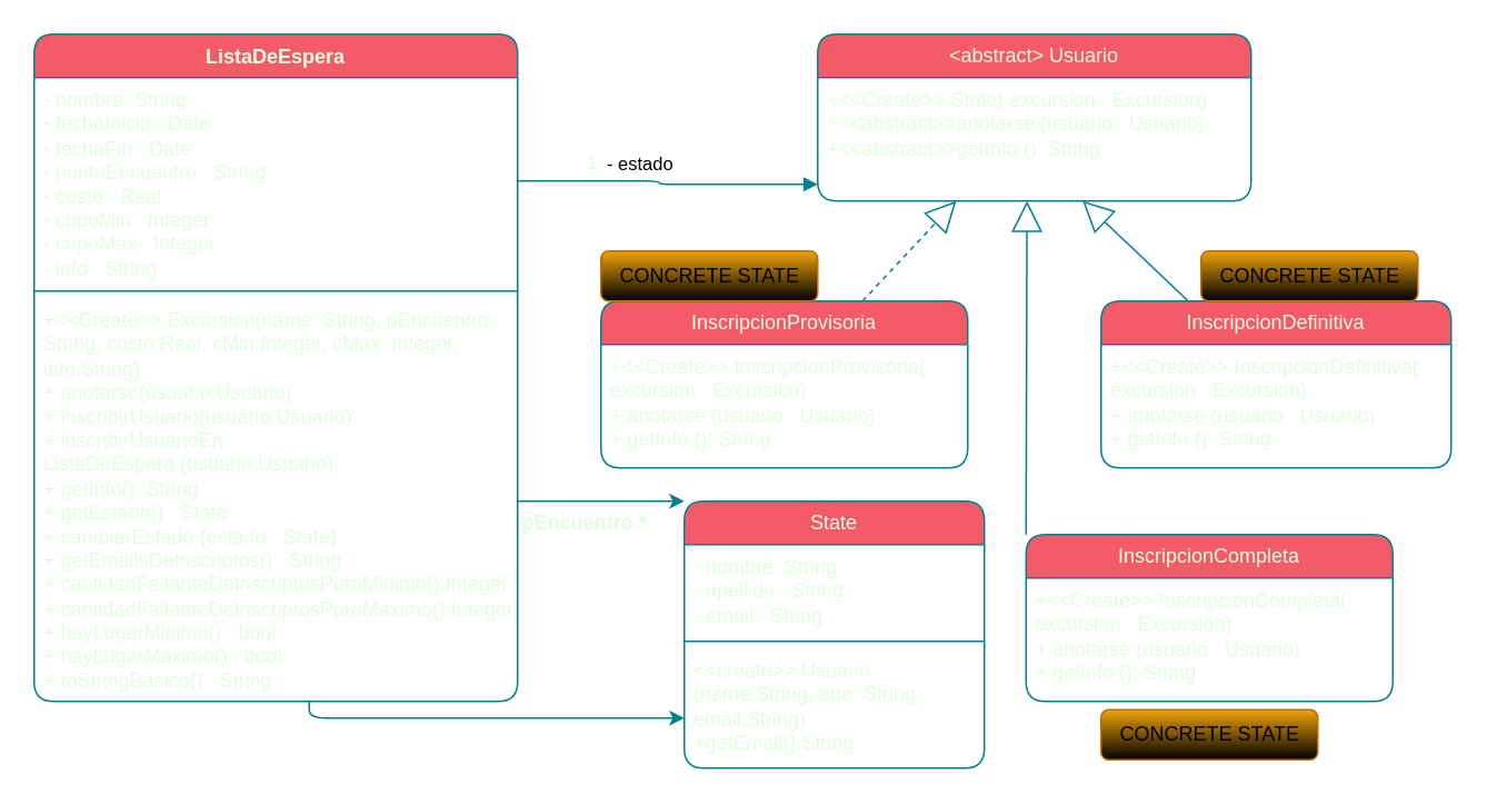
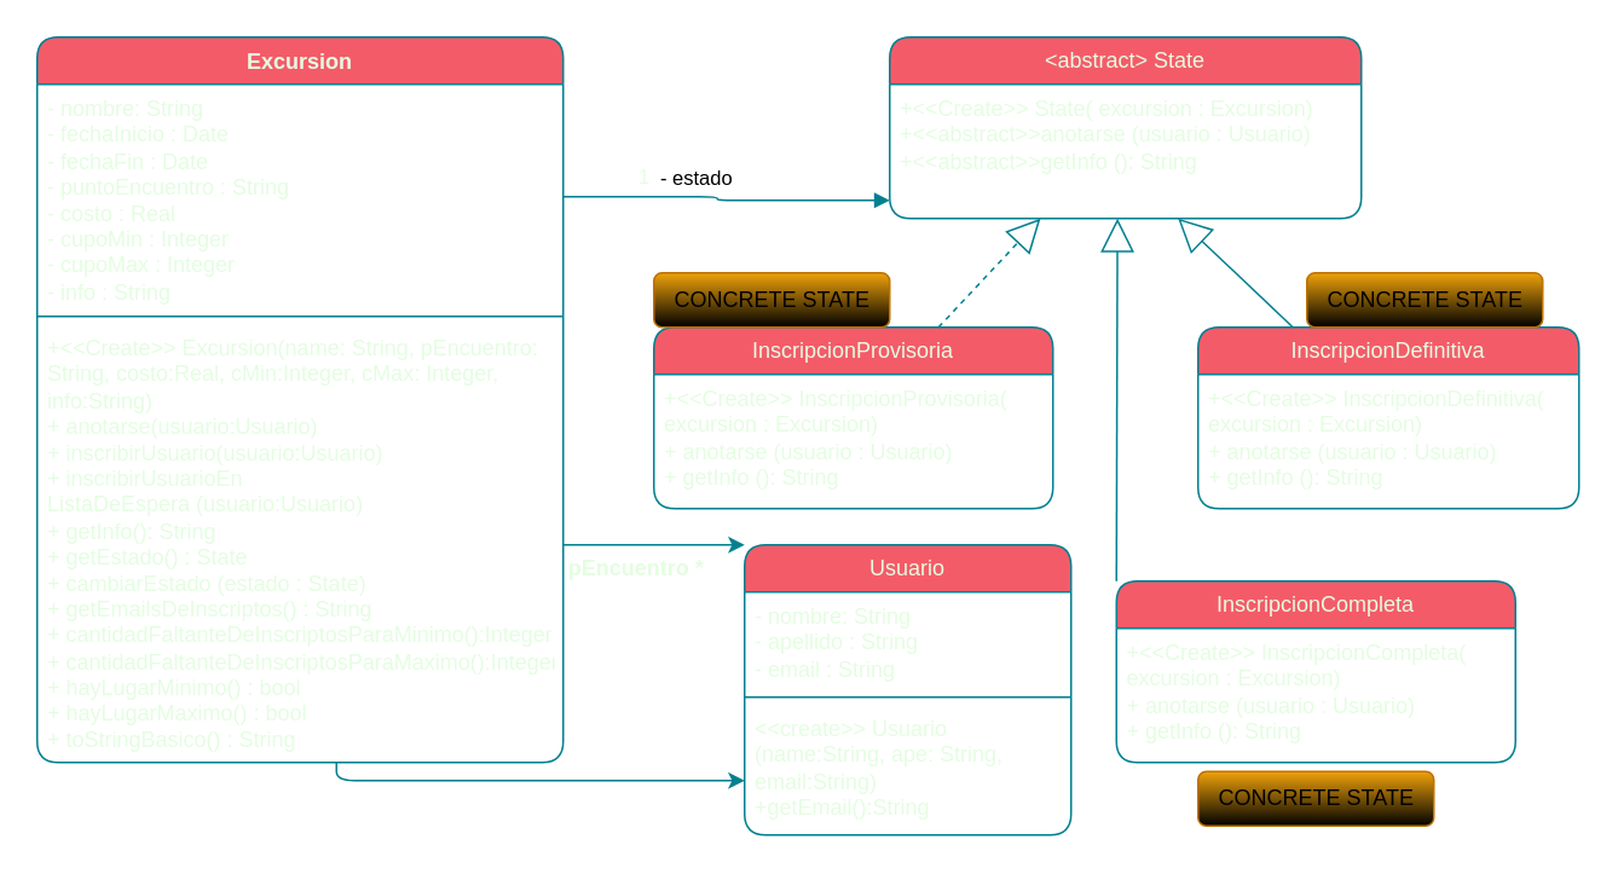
  <mxCell id="0" />
  <mxCell id="1" parent="0" />
- <mxCell id="2" value="ListaDeEspera" style="swimlane;fontStyle=1;align=center;verticalAlign=top;childLayout=stackLayout;horizontal=1;startSize=26;horizontalStack=0;resizeParent=1;resizeParentMax=0;resizeLast=0;collapsible=1;marginBottom=0;whiteSpace=wrap;html=1;fillColor=#F45B69;fontColor=#E4FDE1;strokeColor=#028090;rounded=1;labelBackgroundColor=none;swimlaneFillColor=default;" parent="1" vertex="1"><mxGeometry x="20" y="20" width="290" height="400" as="geometry" /></mxCell>
+ <mxCell id="2" value="Excursion" style="swimlane;fontStyle=1;align=center;verticalAlign=top;childLayout=stackLayout;horizontal=1;startSize=26;horizontalStack=0;resizeParent=1;resizeParentMax=0;resizeLast=0;collapsible=1;marginBottom=0;whiteSpace=wrap;html=1;fillColor=#F45B69;fontColor=#E4FDE1;strokeColor=#028090;rounded=1;labelBackgroundColor=none;swimlaneFillColor=default;" parent="1" vertex="1"><mxGeometry x="20" y="20" width="290" height="400" as="geometry" /></mxCell>
  <mxCell id="3" value="- nombre: String&lt;div&gt;&lt;span style=&quot;background-color: initial;&quot;&gt;- fechaInicio : Date&lt;/span&gt;&lt;br&gt;&lt;/div&gt;&lt;div&gt;- fechaFin : Date&lt;/div&gt;&lt;div&gt;- puntoEncuentro : String&lt;/div&gt;&lt;div&gt;- costo : Real&lt;/div&gt;&lt;div&gt;- cupoMin : Integer&lt;/div&gt;&lt;div&gt;- cupoMax : Integer&lt;/div&gt;&lt;div&gt;- info : String&lt;/div&gt;" style="text;strokeColor=none;fillColor=none;align=left;verticalAlign=top;spacingLeft=4;spacingRight=4;overflow=hidden;rotatable=0;points=[[0,0.5],[1,0.5]];portConstraint=eastwest;whiteSpace=wrap;html=1;rounded=1;labelBackgroundColor=none;fontColor=#E4FDE1;" parent="2" vertex="1"><mxGeometry y="26" width="290" height="124" as="geometry" /></mxCell>
  <mxCell id="4" value="" style="line;strokeWidth=1;fillColor=none;align=left;verticalAlign=middle;spacingTop=-1;spacingLeft=3;spacingRight=3;rotatable=0;labelPosition=right;points=[];portConstraint=eastwest;strokeColor=#028090;rounded=1;labelBackgroundColor=none;fontColor=#E4FDE1;" parent="2" vertex="1"><mxGeometry y="150" width="290" height="8" as="geometry" /></mxCell>
  <mxCell id="5" value="+&amp;lt;&amp;lt;Create&amp;gt;&amp;gt; Excursion(name: String, pEncuentro: String, costo:Real, cMin:Integer, cMax: Integer, info:String)&lt;div&gt;+ anotarse(usuario:Usuario)&lt;/div&gt;&lt;div&gt;+ inscribirUsuario&lt;span style=&quot;background-color: initial;&quot;&gt;(usuario:Usuario)&lt;/span&gt;&lt;/div&gt;&lt;div&gt;+ inscribirUsuarioEn ListaDeEspera&amp;nbsp;&lt;span style=&quot;background-color: initial;&quot;&gt;(usuario:Usuario)&lt;/span&gt;&lt;span style=&quot;background-color: initial;&quot;&gt;&lt;br&gt;&lt;/span&gt;&lt;/div&gt;&lt;div&gt;+ getInfo(): String&lt;/div&gt;&lt;div&gt;&lt;span style=&quot;background-color: initial;&quot;&gt;+ getEstado() : State&lt;/span&gt;&lt;br&gt;&lt;/div&gt;&lt;div&gt;+ cambiarEstado (estado : State)&lt;/div&gt;&lt;div&gt;&lt;span style=&quot;background-color: initial;&quot;&gt;+ getEmailsDeInscriptos() : String&lt;/span&gt;&lt;br&gt;&lt;/div&gt;&lt;div&gt;&lt;span style=&quot;background-color: initial;&quot;&gt;+&amp;nbsp;&lt;/span&gt;&lt;span style=&quot;background-color: initial;&quot;&gt;cantidadFaltanteDeInscriptosParaMinimo():Integer&lt;/span&gt;&lt;br&gt;&lt;/div&gt;&lt;div&gt;&lt;span style=&quot;background-color: initial;&quot;&gt;+&amp;nbsp;&lt;/span&gt;&lt;span style=&quot;background-color: initial;&quot;&gt;cantidadFaltanteDeInscriptosParaMaximo():Integer&lt;/span&gt;&lt;br&gt;&lt;/div&gt;&lt;div&gt;+ hayLugarMinimo() : bool&lt;br&gt;&lt;/div&gt;&lt;div&gt;&lt;span style=&quot;background-color: initial;&quot;&gt;+ hayLugarMaximo() : bool&lt;/span&gt;&lt;/div&gt;&lt;div&gt;+ toStringBasico() : String&lt;/div&gt;&lt;div style=&quot;background-color:#2f2f2f;padding:0px 0px 0px 2px;&quot;&gt;&lt;div style=&quot;color: rgb(170, 170, 170); font-family: Consolas; font-size: 10pt; white-space: pre;&quot;&gt;&lt;p style=&quot;background-color:#373737;margin:0;&quot;&gt;&lt;span style=&quot;color:#d9e8f7;&quot;&gt;&lt;/span&gt;&lt;/p&gt;&lt;/div&gt;&lt;/div&gt;" style="text;strokeColor=none;fillColor=none;align=left;verticalAlign=top;spacingLeft=4;spacingRight=4;overflow=hidden;rotatable=0;points=[[0,0.5],[1,0.5]];portConstraint=eastwest;whiteSpace=wrap;html=1;rounded=1;labelBackgroundColor=none;fontColor=#E4FDE1;" parent="2" vertex="1"><mxGeometry y="158" width="290" height="242" as="geometry" /></mxCell>
- <mxCell id="6" value="&amp;lt;abstract&amp;gt; Usuario" style="swimlane;fontStyle=0;childLayout=stackLayout;horizontal=1;startSize=26;fillColor=#F45B69;horizontalStack=0;resizeParent=1;resizeParentMax=0;resizeLast=0;collapsible=1;marginBottom=0;whiteSpace=wrap;html=1;fontColor=#E4FDE1;strokeColor=#028090;rounded=1;labelBackgroundColor=none;swimlaneFillColor=default;" parent="1" vertex="1"><mxGeometry x="490" y="20" width="260" height="100" as="geometry" /></mxCell>
+ <mxCell id="6" value="&amp;lt;abstract&amp;gt; State" style="swimlane;fontStyle=0;childLayout=stackLayout;horizontal=1;startSize=26;fillColor=#F45B69;horizontalStack=0;resizeParent=1;resizeParentMax=0;resizeLast=0;collapsible=1;marginBottom=0;whiteSpace=wrap;html=1;fontColor=#E4FDE1;strokeColor=#028090;rounded=1;labelBackgroundColor=none;swimlaneFillColor=default;" parent="1" vertex="1"><mxGeometry x="490" y="20" width="260" height="100" as="geometry" /></mxCell>
  <mxCell id="7" value="+&amp;lt;&amp;lt;Create&amp;gt;&amp;gt; State( excursion : Excursion)&lt;div&gt;+&amp;lt;&amp;lt;abstract&amp;gt;&amp;gt;anotarse (usuario : Usuario)&lt;/div&gt;&lt;div&gt;+&lt;span style=&quot;background-color: initial;&quot;&gt;&amp;lt;&amp;lt;abstract&amp;gt;&amp;gt;&lt;/span&gt;&lt;span style=&quot;background-color: initial;&quot;&gt;getInfo (): String&lt;/span&gt;&lt;/div&gt;&lt;div&gt;&lt;br&gt;&lt;/div&gt;&lt;div style=&quot;background-color:#2f2f2f;padding:0px 0px 0px 2px;&quot;&gt;&lt;div style=&quot;color: rgb(170, 170, 170); font-family: Consolas; font-size: 10pt; white-space: pre;&quot;&gt;&lt;p style=&quot;background-color:#373737;margin:0;&quot;&gt;&lt;span style=&quot;color:#d9e8f7;&quot;&gt;&lt;/span&gt;&lt;/p&gt;&lt;/div&gt;&lt;/div&gt;" style="text;strokeColor=none;fillColor=none;align=left;verticalAlign=top;spacingLeft=4;spacingRight=4;overflow=hidden;rotatable=0;points=[[0,0.5],[1,0.5]];portConstraint=eastwest;whiteSpace=wrap;html=1;rounded=1;labelBackgroundColor=none;fontColor=#E4FDE1;" vertex="1" parent="6"><mxGeometry y="26" width="260" height="74" as="geometry" /></mxCell>
  <mxCell id="8" value="- estado" style="endArrow=block;endFill=1;html=1;edgeStyle=orthogonalEdgeStyle;align=left;verticalAlign=top;rounded=1;labelBackgroundColor=none;strokeColor=#028090;fontColor=default;" parent="1" source="3" target="6" edge="1"><mxGeometry x="-0.434" y="23" relative="1" as="geometry"><mxPoint x="310" y="83" as="sourcePoint" /><mxPoint x="520" y="80" as="targetPoint" /><Array as="points"><mxPoint x="395" y="108" /><mxPoint x="395" y="110" /></Array><mxPoint as="offset" /></mxGeometry></mxCell>
  <mxCell id="9" value="1" style="edgeLabel;resizable=0;html=1;align=left;verticalAlign=bottom;rounded=1;labelBackgroundColor=none;fontColor=#E4FDE1;" parent="8" connectable="0" vertex="1"><mxGeometry x="-1" relative="1" as="geometry"><mxPoint x="40" y="-3" as="offset" /></mxGeometry></mxCell>
  <mxCell id="10" value="InscripcionProvisoria" style="swimlane;fontStyle=0;childLayout=stackLayout;horizontal=1;startSize=26;fillColor=#F45B69;horizontalStack=0;resizeParent=1;resizeParentMax=0;resizeLast=0;collapsible=1;marginBottom=0;whiteSpace=wrap;html=1;fontColor=#E4FDE1;strokeColor=#028090;rounded=1;labelBackgroundColor=none;swimlaneFillColor=default;" parent="1" vertex="1"><mxGeometry x="360" y="180" width="220" height="100" as="geometry" /></mxCell>
  <mxCell id="11" value="+&amp;lt;&amp;lt;Create&amp;gt;&amp;gt;&amp;nbsp;&lt;span style=&quot;text-align: center;&quot;&gt;InscripcionProvisoria&lt;/span&gt;( excursion : Excursion)&lt;div&gt;+ anotarse (usuario : Usuario)&lt;/div&gt;&lt;div&gt;+ getInfo (): String&lt;/div&gt;&lt;div&gt;&lt;br&gt;&lt;/div&gt;&lt;div style=&quot;background-color:#2f2f2f;padding:0px 0px 0px 2px;&quot;&gt;&lt;div style=&quot;color: rgb(170, 170, 170); font-family: Consolas; font-size: 10pt; white-space: pre;&quot;&gt;&lt;p style=&quot;background-color:#373737;margin:0;&quot;&gt;&lt;span style=&quot;color:#d9e8f7;&quot;&gt;&lt;/span&gt;&lt;/p&gt;&lt;/div&gt;&lt;/div&gt;" style="text;strokeColor=none;fillColor=none;align=left;verticalAlign=top;spacingLeft=4;spacingRight=4;overflow=hidden;rotatable=0;points=[[0,0.5],[1,0.5]];portConstraint=eastwest;whiteSpace=wrap;html=1;rounded=1;labelBackgroundColor=none;fontColor=#E4FDE1;" parent="10" vertex="1"><mxGeometry y="26" width="220" height="74" as="geometry" /></mxCell>
  <mxCell id="12" value="InscripcionDefinitiva" style="swimlane;fontStyle=0;childLayout=stackLayout;horizontal=1;startSize=26;fillColor=#F45B69;horizontalStack=0;resizeParent=1;resizeParentMax=0;resizeLast=0;collapsible=1;marginBottom=0;whiteSpace=wrap;html=1;fontColor=#E4FDE1;strokeColor=#028090;rounded=1;labelBackgroundColor=none;swimlaneFillColor=default;" parent="1" vertex="1"><mxGeometry x="660" y="180" width="210" height="100" as="geometry" /></mxCell>
  <mxCell id="13" value="+&amp;lt;&amp;lt;Create&amp;gt;&amp;gt;&amp;nbsp;&lt;span style=&quot;text-align: center;&quot;&gt;InscripcionDefinitiva&lt;/span&gt;( excursion : Excursion)&lt;div&gt;+ anotarse (usuario : Usuario)&lt;/div&gt;&lt;div&gt;+ getInfo (): String&lt;/div&gt;&lt;div&gt;&lt;br&gt;&lt;/div&gt;&lt;div style=&quot;background-color:#2f2f2f;padding:0px 0px 0px 2px;&quot;&gt;&lt;div style=&quot;color: rgb(170, 170, 170); font-family: Consolas; font-size: 10pt; white-space: pre;&quot;&gt;&lt;p style=&quot;background-color:#373737;margin:0;&quot;&gt;&lt;span style=&quot;color:#d9e8f7;&quot;&gt;&lt;/span&gt;&lt;/p&gt;&lt;/div&gt;&lt;/div&gt;" style="text;strokeColor=none;fillColor=none;align=left;verticalAlign=top;spacingLeft=4;spacingRight=4;overflow=hidden;rotatable=0;points=[[0,0.5],[1,0.5]];portConstraint=eastwest;whiteSpace=wrap;html=1;rounded=1;labelBackgroundColor=none;fontColor=#E4FDE1;" vertex="1" parent="12"><mxGeometry y="26" width="210" height="74" as="geometry" /></mxCell>
  <mxCell id="14" value="" style="endArrow=block;endSize=16;endFill=0;html=1;rounded=1;labelBackgroundColor=none;strokeColor=#028090;fontColor=default;dashed=1;" parent="1" source="10" target="6" edge="1"><mxGeometry x="0.111" width="160" relative="1" as="geometry"><mxPoint x="610" y="240" as="sourcePoint" /><mxPoint x="750" y="250" as="targetPoint" /><mxPoint as="offset" /></mxGeometry></mxCell>
  <mxCell id="15" value="CONCRETE STATE" style="text;html=1;align=center;verticalAlign=middle;resizable=0;points=[];autosize=1;strokeColor=#BD7000;fillColor=#f0a30a;rounded=1;labelBackgroundColor=none;shadow=0;textShadow=0;glass=0;fontColor=#000000;gradientColor=default;" parent="1" vertex="1"><mxGeometry x="720" y="150" width="130" height="30" as="geometry" /></mxCell>
  <mxCell id="16" value="CONCRETE STATE" style="text;html=1;align=center;verticalAlign=middle;resizable=0;points=[];autosize=1;strokeColor=#BD7000;fillColor=#f0a30a;rounded=1;labelBackgroundColor=none;shadow=0;textShadow=0;glass=0;fontColor=#000000;gradientColor=default;" parent="1" vertex="1"><mxGeometry x="360" y="150" width="130" height="30" as="geometry" /></mxCell>
- <mxCell id="17" value="State" style="swimlane;fontStyle=0;childLayout=stackLayout;horizontal=1;startSize=26;fillColor=#F45B69;horizontalStack=0;resizeParent=1;resizeParentMax=0;resizeLast=0;collapsible=1;marginBottom=0;whiteSpace=wrap;html=1;strokeColor=#028090;fontColor=#E4FDE1;swimlaneFillColor=default;labelBackgroundColor=none;rounded=1;" parent="1" vertex="1"><mxGeometry x="410" y="300" width="180" height="160" as="geometry" /></mxCell>
+ <mxCell id="17" value="Usuario" style="swimlane;fontStyle=0;childLayout=stackLayout;horizontal=1;startSize=26;fillColor=#F45B69;horizontalStack=0;resizeParent=1;resizeParentMax=0;resizeLast=0;collapsible=1;marginBottom=0;whiteSpace=wrap;html=1;strokeColor=#028090;fontColor=#E4FDE1;swimlaneFillColor=default;labelBackgroundColor=none;rounded=1;" parent="1" vertex="1"><mxGeometry x="410" y="300" width="180" height="160" as="geometry" /></mxCell>
  <mxCell id="18" value="- nombre: String&lt;div&gt;- apellido : String&lt;/div&gt;&lt;div&gt;- email : String&lt;/div&gt;" style="text;strokeColor=none;fillColor=none;align=left;verticalAlign=top;spacingLeft=4;spacingRight=4;overflow=hidden;rotatable=0;points=[[0,0.5],[1,0.5]];portConstraint=eastwest;whiteSpace=wrap;html=1;fontColor=#E4FDE1;labelBackgroundColor=none;rounded=1;" parent="17" vertex="1"><mxGeometry y="26" width="180" height="54" as="geometry" /></mxCell>
  <mxCell id="19" value="" style="line;strokeWidth=1;fillColor=none;align=left;verticalAlign=middle;spacingTop=-1;spacingLeft=3;spacingRight=3;rotatable=0;labelPosition=right;points=[];portConstraint=eastwest;strokeColor=inherit;rounded=1;fontColor=#E4FDE1;" parent="17" vertex="1"><mxGeometry y="80" width="180" height="8" as="geometry" /></mxCell>
  <mxCell id="20" value="&amp;lt;&amp;lt;create&amp;gt;&amp;gt; Usuario (name:String, ape: String, email:String)&lt;div&gt;+getEmail():String&lt;/div&gt;" style="text;strokeColor=none;fillColor=none;align=left;verticalAlign=top;spacingLeft=4;spacingRight=4;overflow=hidden;rotatable=0;points=[[0,0.5],[1,0.5]];portConstraint=eastwest;whiteSpace=wrap;html=1;fontColor=#E4FDE1;labelBackgroundColor=none;rounded=1;" parent="17" vertex="1"><mxGeometry y="88" width="180" height="72" as="geometry" /></mxCell>
  <mxCell id="21" style="edgeStyle=orthogonalEdgeStyle;rounded=1;orthogonalLoop=1;jettySize=auto;html=1;strokeColor=#028090;fontColor=#E4FDE1;fillColor=#F45B69;" parent="1" source="5" target="17" edge="1"><mxGeometry relative="1" as="geometry"><Array as="points"><mxPoint x="185" y="380" /></Array></mxGeometry></mxCell>
  <mxCell id="22" style="edgeStyle=orthogonalEdgeStyle;rounded=1;orthogonalLoop=1;jettySize=auto;html=1;strokeColor=#028090;fontColor=#E4FDE1;fillColor=#F45B69;" parent="1" source="5" target="17" edge="1"><mxGeometry relative="1" as="geometry"><Array as="points"><mxPoint x="185" y="430" /></Array></mxGeometry></mxCell>
  <mxCell id="23" value="pEncuentro *" style="text;align=center;fontStyle=1;verticalAlign=middle;spacingLeft=3;spacingRight=3;strokeColor=none;rotatable=0;points=[[0,0.5],[1,0.5]];portConstraint=eastwest;html=1;fontColor=#E4FDE1;" parent="1" vertex="1"><mxGeometry x="310" y="300" width="80" height="26" as="geometry" /></mxCell>
  <mxCell id="24" value="" style="endArrow=block;endSize=16;endFill=0;html=1;rounded=1;labelBackgroundColor=none;strokeColor=#028090;fontColor=default;" parent="1" source="12" edge="1"><mxGeometry x="0.111" width="160" relative="1" as="geometry"><mxPoint x="486" y="200" as="sourcePoint" /><mxPoint x="649.014" y="120" as="targetPoint" /><mxPoint as="offset" /></mxGeometry></mxCell>
  <mxCell id="25" value="InscripcionCompleta" style="swimlane;fontStyle=0;childLayout=stackLayout;horizontal=1;startSize=26;fillColor=#F45B69;horizontalStack=0;resizeParent=1;resizeParentMax=0;resizeLast=0;collapsible=1;marginBottom=0;whiteSpace=wrap;html=1;fontColor=#E4FDE1;strokeColor=#028090;rounded=1;labelBackgroundColor=none;swimlaneFillColor=default;" parent="1" vertex="1"><mxGeometry x="615" y="320" width="220" height="100" as="geometry" /></mxCell>
  <mxCell id="26" value="+&amp;lt;&amp;lt;Create&amp;gt;&amp;gt;&amp;nbsp;&lt;span style=&quot;text-align: center;&quot;&gt;InscripcionCompleta&lt;/span&gt;( excursion : Excursion)&lt;div&gt;+ anotarse (usuario : Usuario)&lt;/div&gt;&lt;div&gt;+ getInfo (): String&lt;/div&gt;&lt;div&gt;&lt;br&gt;&lt;/div&gt;&lt;div style=&quot;background-color:#2f2f2f;padding:0px 0px 0px 2px;&quot;&gt;&lt;div style=&quot;color: rgb(170, 170, 170); font-family: Consolas; font-size: 10pt; white-space: pre;&quot;&gt;&lt;p style=&quot;background-color:#373737;margin:0;&quot;&gt;&lt;span style=&quot;color:#d9e8f7;&quot;&gt;&lt;/span&gt;&lt;/p&gt;&lt;/div&gt;&lt;/div&gt;" style="text;strokeColor=none;fillColor=none;align=left;verticalAlign=top;spacingLeft=4;spacingRight=4;overflow=hidden;rotatable=0;points=[[0,0.5],[1,0.5]];portConstraint=eastwest;whiteSpace=wrap;html=1;rounded=1;labelBackgroundColor=none;fontColor=#E4FDE1;" vertex="1" parent="25"><mxGeometry y="26" width="220" height="74" as="geometry" /></mxCell>
  <mxCell id="27" value="" style="endArrow=block;endSize=16;endFill=0;html=1;rounded=1;labelBackgroundColor=none;strokeColor=#028090;fontColor=default;exitX=0;exitY=0;exitDx=0;exitDy=0;" parent="1" source="25" edge="1"><mxGeometry x="0.111" width="160" relative="1" as="geometry"><mxPoint x="610" y="330" as="sourcePoint" /><mxPoint x="615.569" y="120" as="targetPoint" /><mxPoint as="offset" /></mxGeometry></mxCell>
  <mxCell id="28" value="CONCRETE STATE" style="text;html=1;align=center;verticalAlign=middle;resizable=0;points=[];autosize=1;strokeColor=#BD7000;fillColor=#f0a30a;rounded=1;labelBackgroundColor=none;shadow=0;textShadow=0;glass=0;fontColor=#000000;gradientColor=default;" parent="1" vertex="1"><mxGeometry x="660" y="425" width="130" height="30" as="geometry" /></mxCell>
